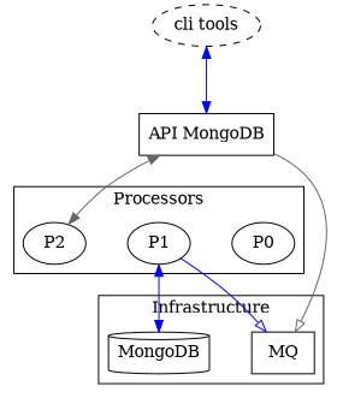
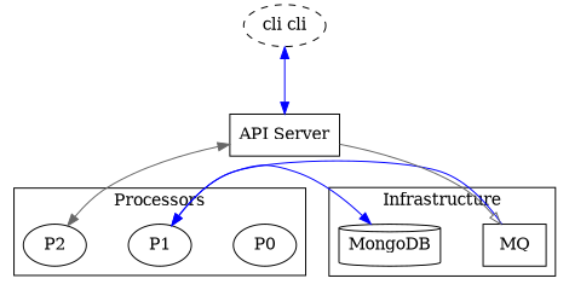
  digraph {
    compound=true
    nodesep=0.5
    rankdir=TB
    ranksep=0.8
    node [shape=oval]
    edge [color=blue dir=both]
    P0
    P1
    P2
    n4 [label=MQ shape=record]
    n5 [label=MongoDB shape=cylinder]
-   n6 [label="cli tools" style=dashed shape=""]
-   n7 [label="API MongoDB" shape=box]
+   n6 [label="cli cli" style=dashed shape=""]
+   n7 [label="API Server" shape=box]
    subgraph cluster_1 {
      label=Processors
      P0
      P1
      P2
    }
    subgraph cluster_2 {
      label=Infrastructure
      n4
      n5
    }
    P1 -> n5
-   P1 -> n4 [arrowhead=onormal dir=""]
+   n4 -> P1 [arrowhead=onormal dir=""]
    n6 -> n7
    n7 -> P2 [color=gray40]
    n7 -> n4 [arrowhead=onormal color=gray40 shape=normal dir=""]
  }
